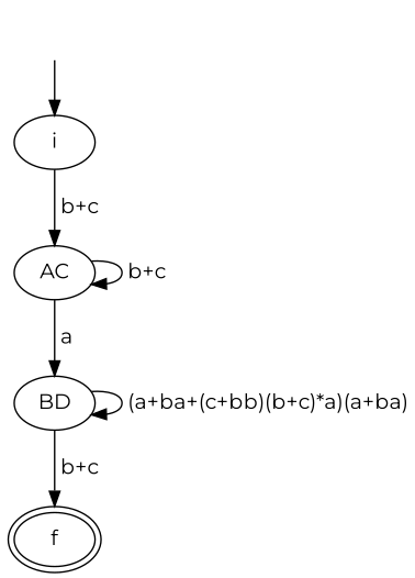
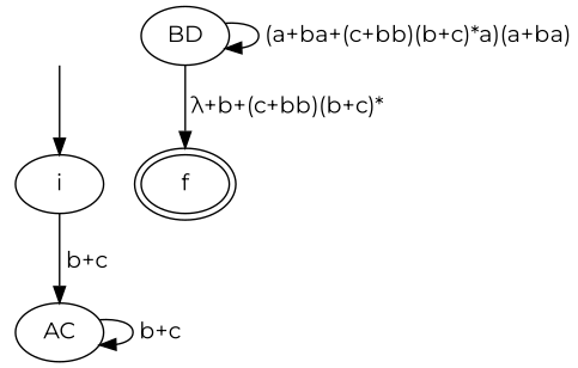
  digraph {
    fontname=Montserrat
    node [fontname=Montserrat]
    edge [fontname=Montserrat]
    _nil0 [style=invis]
    i
    AC
    BD
    f [peripheries=2]
    _nil0 -> i
    i -> AC [label=" b+c"]
    AC -> AC [label=" b+c"]
-   AC -> BD [label=" a"]
    BD -> BD [label=" (a+ba+(c+bb)(b+c)*a)(a+ba)"]
-   BD -> f [label=" b+c"]
+   BD -> f [label=" λ+b+(c+bb)(b+c)*"]
  }
